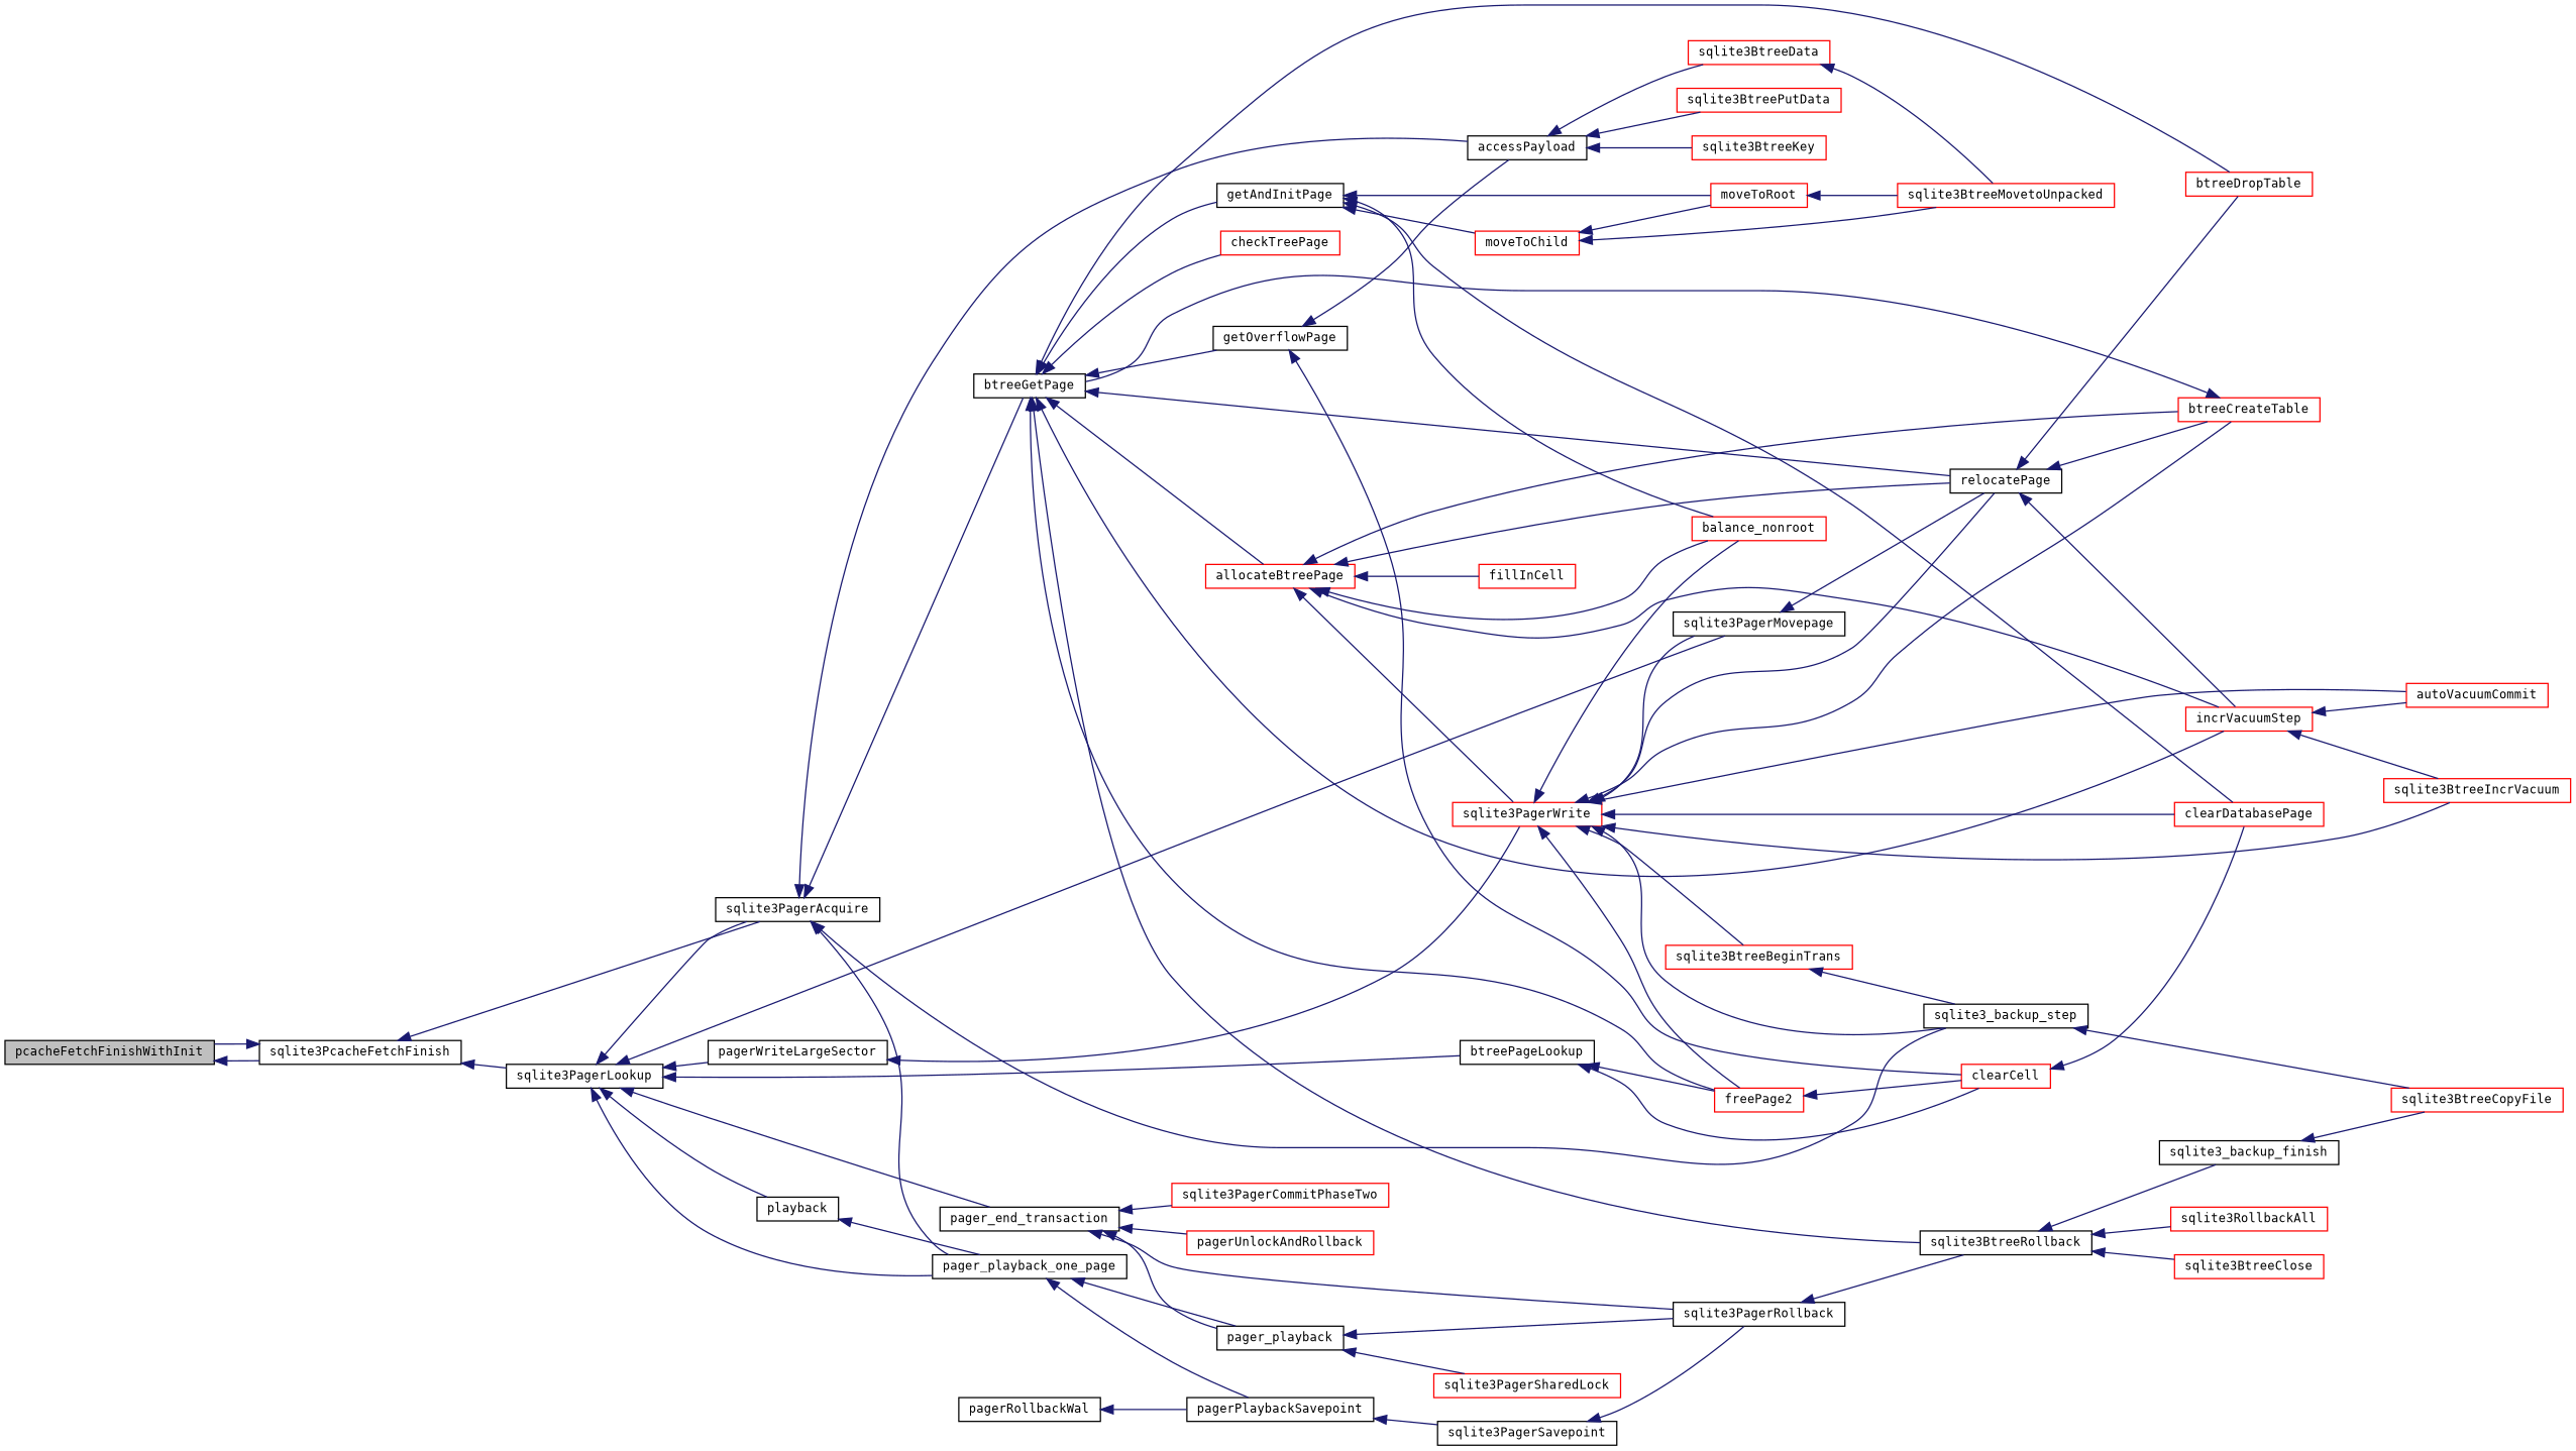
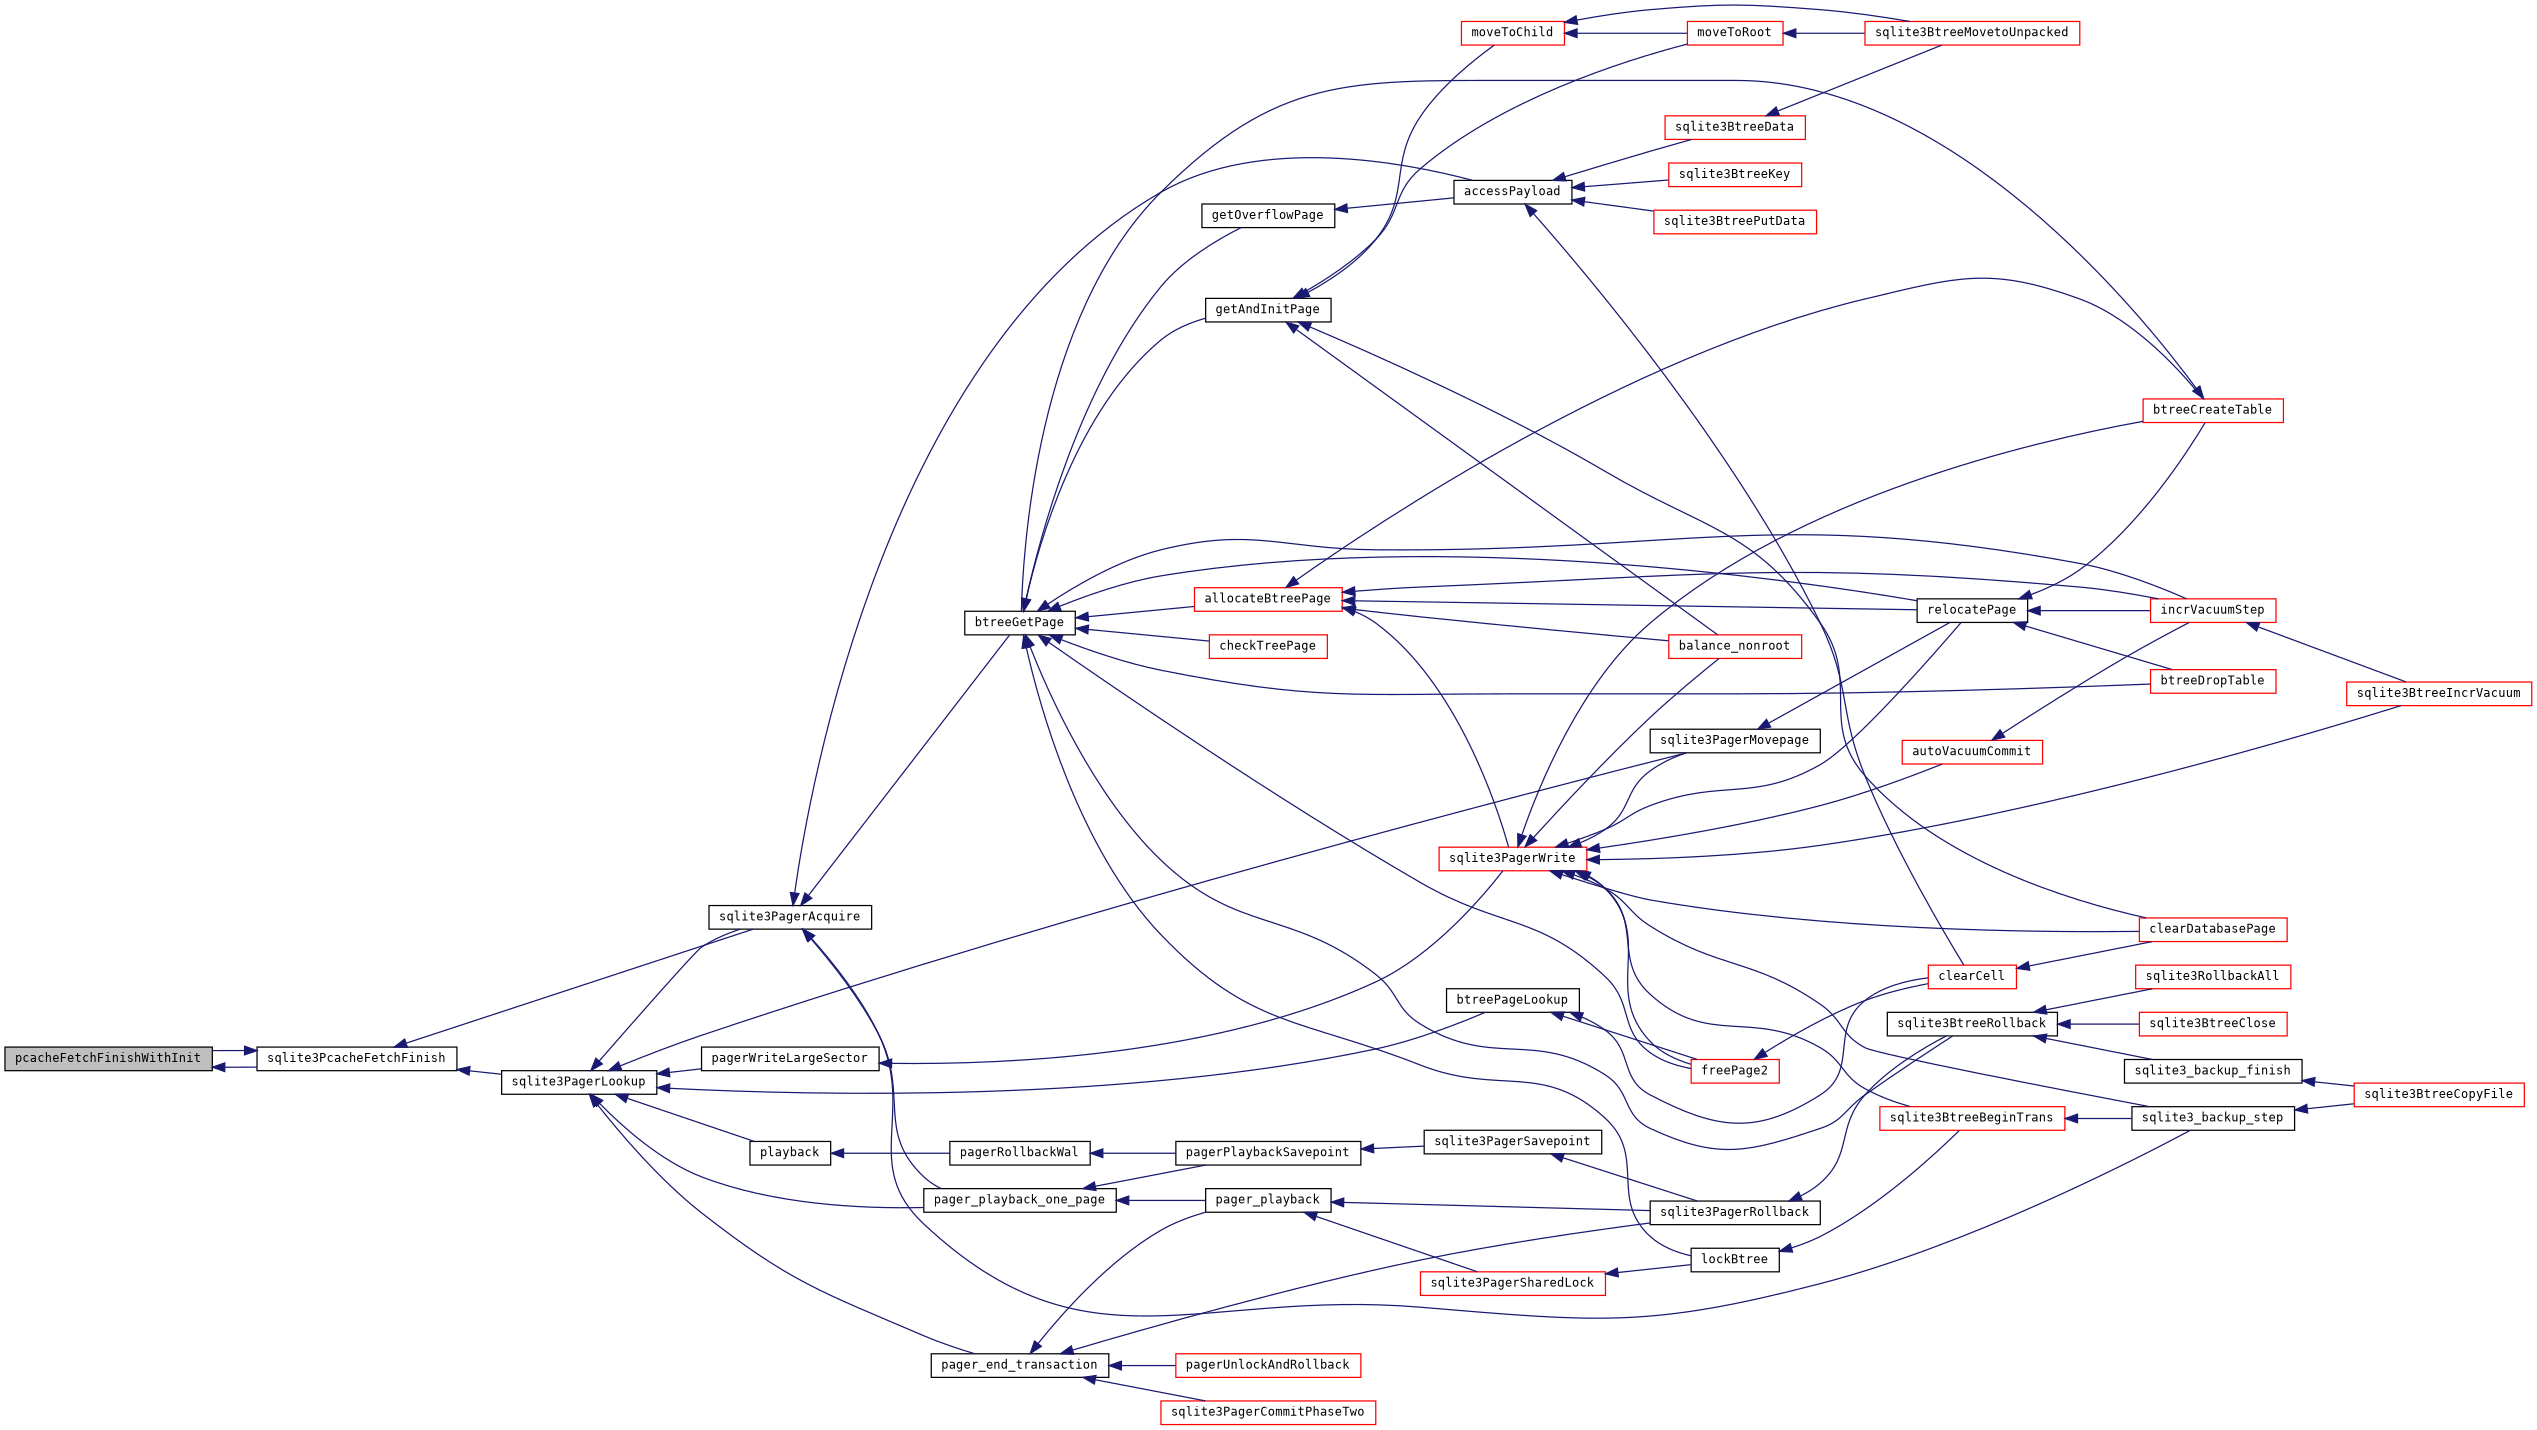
  digraph {
    fontname="DejaVu Sans Mono"
    rankdir=LR
    node [color=red fillcolor=white fontname="DejaVu Sans Mono" fontsize=10 shape=record style=filled]
    edge [color=midnightblue dir=back fontname="DejaVu Sans Mono" fontsize=10 labelfontname=FreeSans labelfontsize=10 style=solid]
    n1 [color=black fillcolor=grey75 fontcolor=black height=0.2 label=pcacheFetchFinishWithInit width=0.4]
    n2 [color=black height=0.2 label=sqlite3PcacheFetchFinish width=0.4]
    n3 [color=black height=0.2 label=sqlite3PagerAcquire width=0.4]
    n4 [color=black height=0.2 label=sqlite3PagerLookup width=0.4]
    n5 [color=black height=0.2 label=pager_playback_one_page width=0.4]
    n6 [color=black height=0.2 label=sqlite3_backup_step width=0.4]
    n7 [color=black height=0.2 label=btreeGetPage width=0.4]
    n8 [color=black height=0.2 label=accessPayload width=0.4]
    n9 [color=black height=0.2 label=pager_end_transaction width=0.4]
    n10 [color=black height=0.2 label=playback width=0.4]
    n11 [color=black height=0.2 label=pagerWriteLargeSector width=0.4]
    n12 [color=black height=0.2 label=sqlite3PagerMovepage width=0.4]
    n13 [color=black height=0.2 label=btreePageLookup width=0.4]
    n14 [color=black height=0.2 label=pager_playback width=0.4]
    n15 [color=black height=0.2 label=pagerPlaybackSavepoint width=0.4]
    n16 [height=0.2 label=sqlite3BtreeCopyFile width=0.4]
+   n17 [color=black height=0.2 label=lockBtree width=0.4]
    n18 [color=black height=0.2 label=sqlite3BtreeRollback width=0.4]
    n19 [color=black height=0.2 label=getAndInitPage width=0.4]
    n20 [color=black height=0.2 label=relocatePage width=0.4]
    n21 [height=0.2 label=incrVacuumStep width=0.4]
    n22 [height=0.2 label=btreeDropTable width=0.4]
    n23 [color=black height=0.2 label=getOverflowPage width=0.4]
    n24 [height=0.2 label=allocateBtreePage width=0.4]
    n25 [height=0.2 label=freePage2 width=0.4]
    n26 [height=0.2 label=checkTreePage width=0.4]
    n27 [height=0.2 label=sqlite3BtreeKey width=0.4]
    n28 [height=0.2 label=sqlite3BtreeData width=0.4]
    n29 [height=0.2 label=sqlite3BtreePutData width=0.4]
    n30 [height=0.2 label=sqlite3PagerSharedLock width=0.4]
    n31 [color=black height=0.2 label=sqlite3PagerRollback width=0.4]
    n32 [color=black height=0.2 label=sqlite3PagerSavepoint width=0.4]
    n33 [height=0.2 label=sqlite3BtreeBeginTrans width=0.4]
    n34 [height=0.2 label=pagerUnlockAndRollback width=0.4]
    n35 [height=0.2 label=autoVacuumCommit width=0.4]
    n36 [height=0.2 label=sqlite3BtreeClose width=0.4]
    n37 [color=black height=0.2 label=sqlite3_backup_finish width=0.4]
    n38 [height=0.2 label=sqlite3RollbackAll width=0.4]
    n39 [height=0.2 label=moveToChild width=0.4]
    n40 [height=0.2 label=moveToRoot width=0.4]
    n41 [height=0.2 label=balance_nonroot width=0.4]
    n42 [height=0.2 label=clearDatabasePage width=0.4]
    n43 [height=0.2 label=btreeCreateTable width=0.4]
    n44 [height=0.2 label=sqlite3BtreeIncrVacuum width=0.4]
    n45 [height=0.2 label=clearCell width=0.4]
-   n46 [height=0.2 label=fillInCell width=0.4]
    n47 [height=0.2 label=sqlite3PagerWrite width=0.4]
    n48 [height=0.2 label=sqlite3BtreeMovetoUnpacked width=0.4]
    n49 [height=0.2 label=sqlite3PagerCommitPhaseTwo width=0.4]
    n50 [color=black height=0.2 label=pagerRollbackWal width=0.4]
    n1 -> n2
    n2 -> n1
    n2 -> n3
    n2 -> n4
    n3 -> n5
    n3 -> n6
    n3 -> n7
    n3 -> n8
    n4 -> n3
    n4 -> n5
    n4 -> n9
    n4 -> n10
    n4 -> n11
    n4 -> n12
    n4 -> n13
    n5 -> n14
    n5 -> n15
    n6 -> n16
+   n7 -> n17
    n7 -> n18
    n7 -> n19
    n7 -> n20
    n7 -> n21
    n7 -> n22
    n7 -> n23
    n7 -> n24
    n7 -> n25
    n7 -> n26
    n8 -> n27
    n8 -> n28
    n8 -> n29
    n9 -> n14
    n9 -> n31
    n9 -> n34
    n9 -> n49
-   n10 -> n5
+   n10 -> n50
    n11 -> n47
    n12 -> n20
    n13 -> n25
    n13 -> n45
    n14 -> n30
    n14 -> n31
    n15 -> n32
+   n17 -> n33
    n18 -> n36
    n18 -> n37
    n18 -> n38
    n19 -> n39
    n19 -> n40
    n19 -> n41
    n19 -> n42
    n20 -> n21
    n20 -> n22
    n20 -> n43
-   n21 -> n35
+   n35 -> n21
    n21 -> n44
    n23 -> n8
-   n23 -> n45
+   n8 -> n45
    n24 -> n20
    n24 -> n21
    n24 -> n41
    n24 -> n43
-   n24 -> n46
    n24 -> n47
    n25 -> n45
    n28 -> n48
+   n30 -> n17
    n31 -> n18
    n32 -> n31
    n33 -> n6
    n37 -> n16
    n39 -> n40
    n39 -> n48
    n40 -> n48
    n43 -> n7
    n45 -> n42
    n47 -> n6
    n47 -> n12
    n47 -> n20
    n47 -> n25
    n47 -> n33
    n47 -> n35
    n47 -> n41
    n47 -> n42
    n47 -> n43
    n47 -> n44
    n50 -> n15
  }
